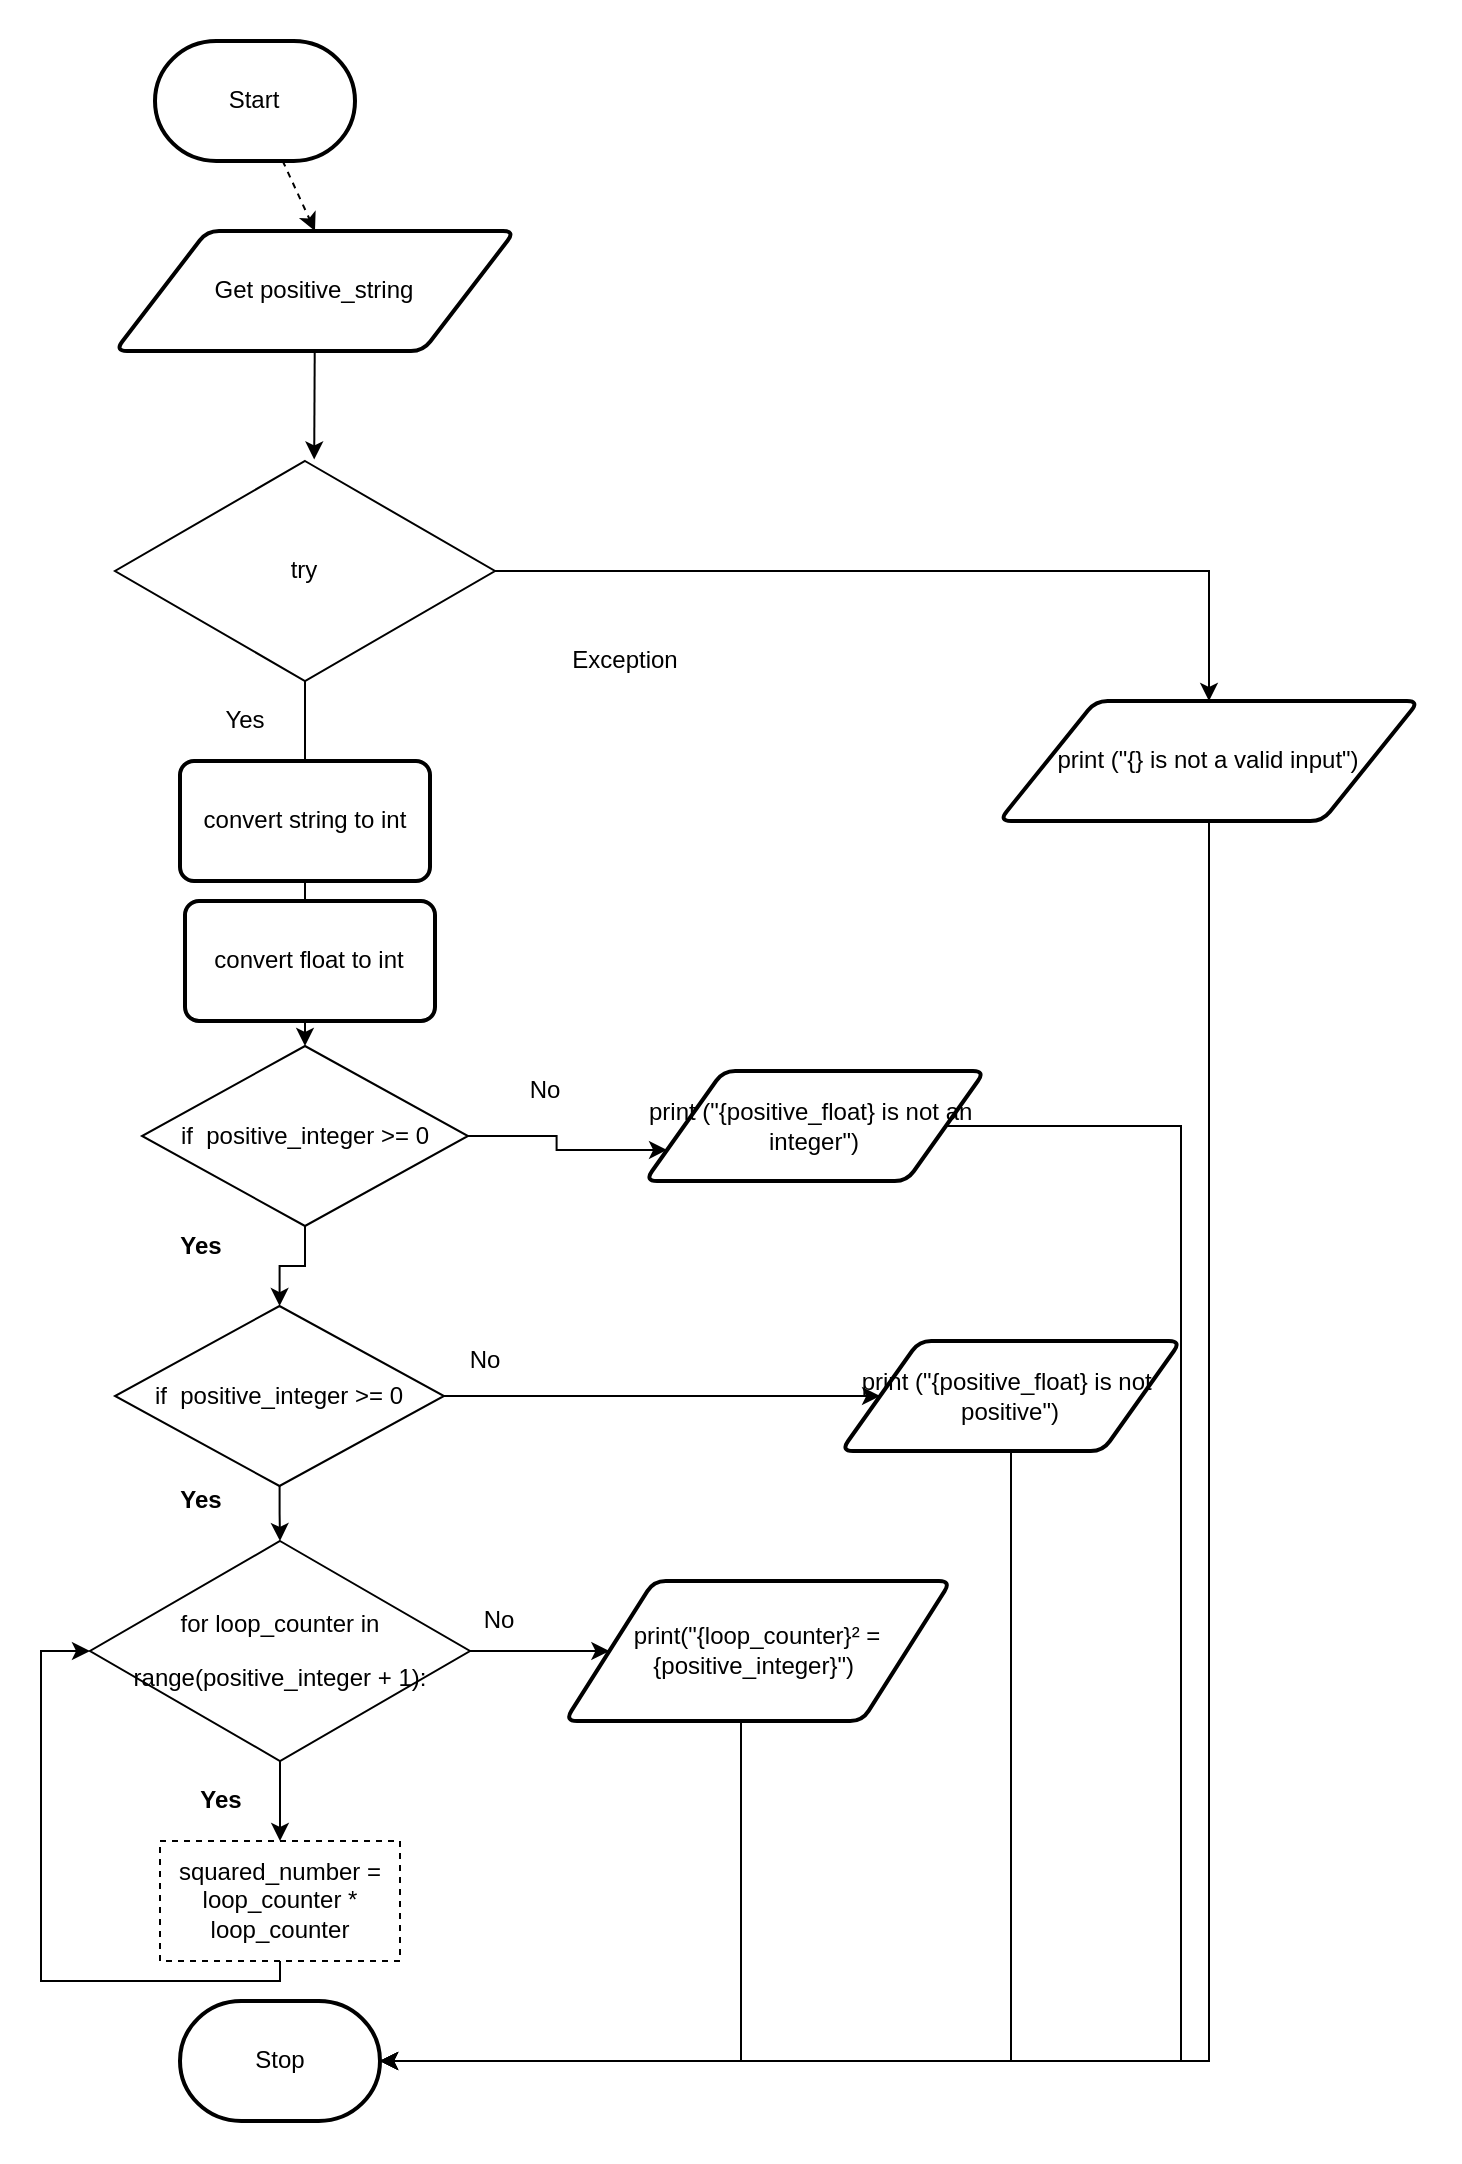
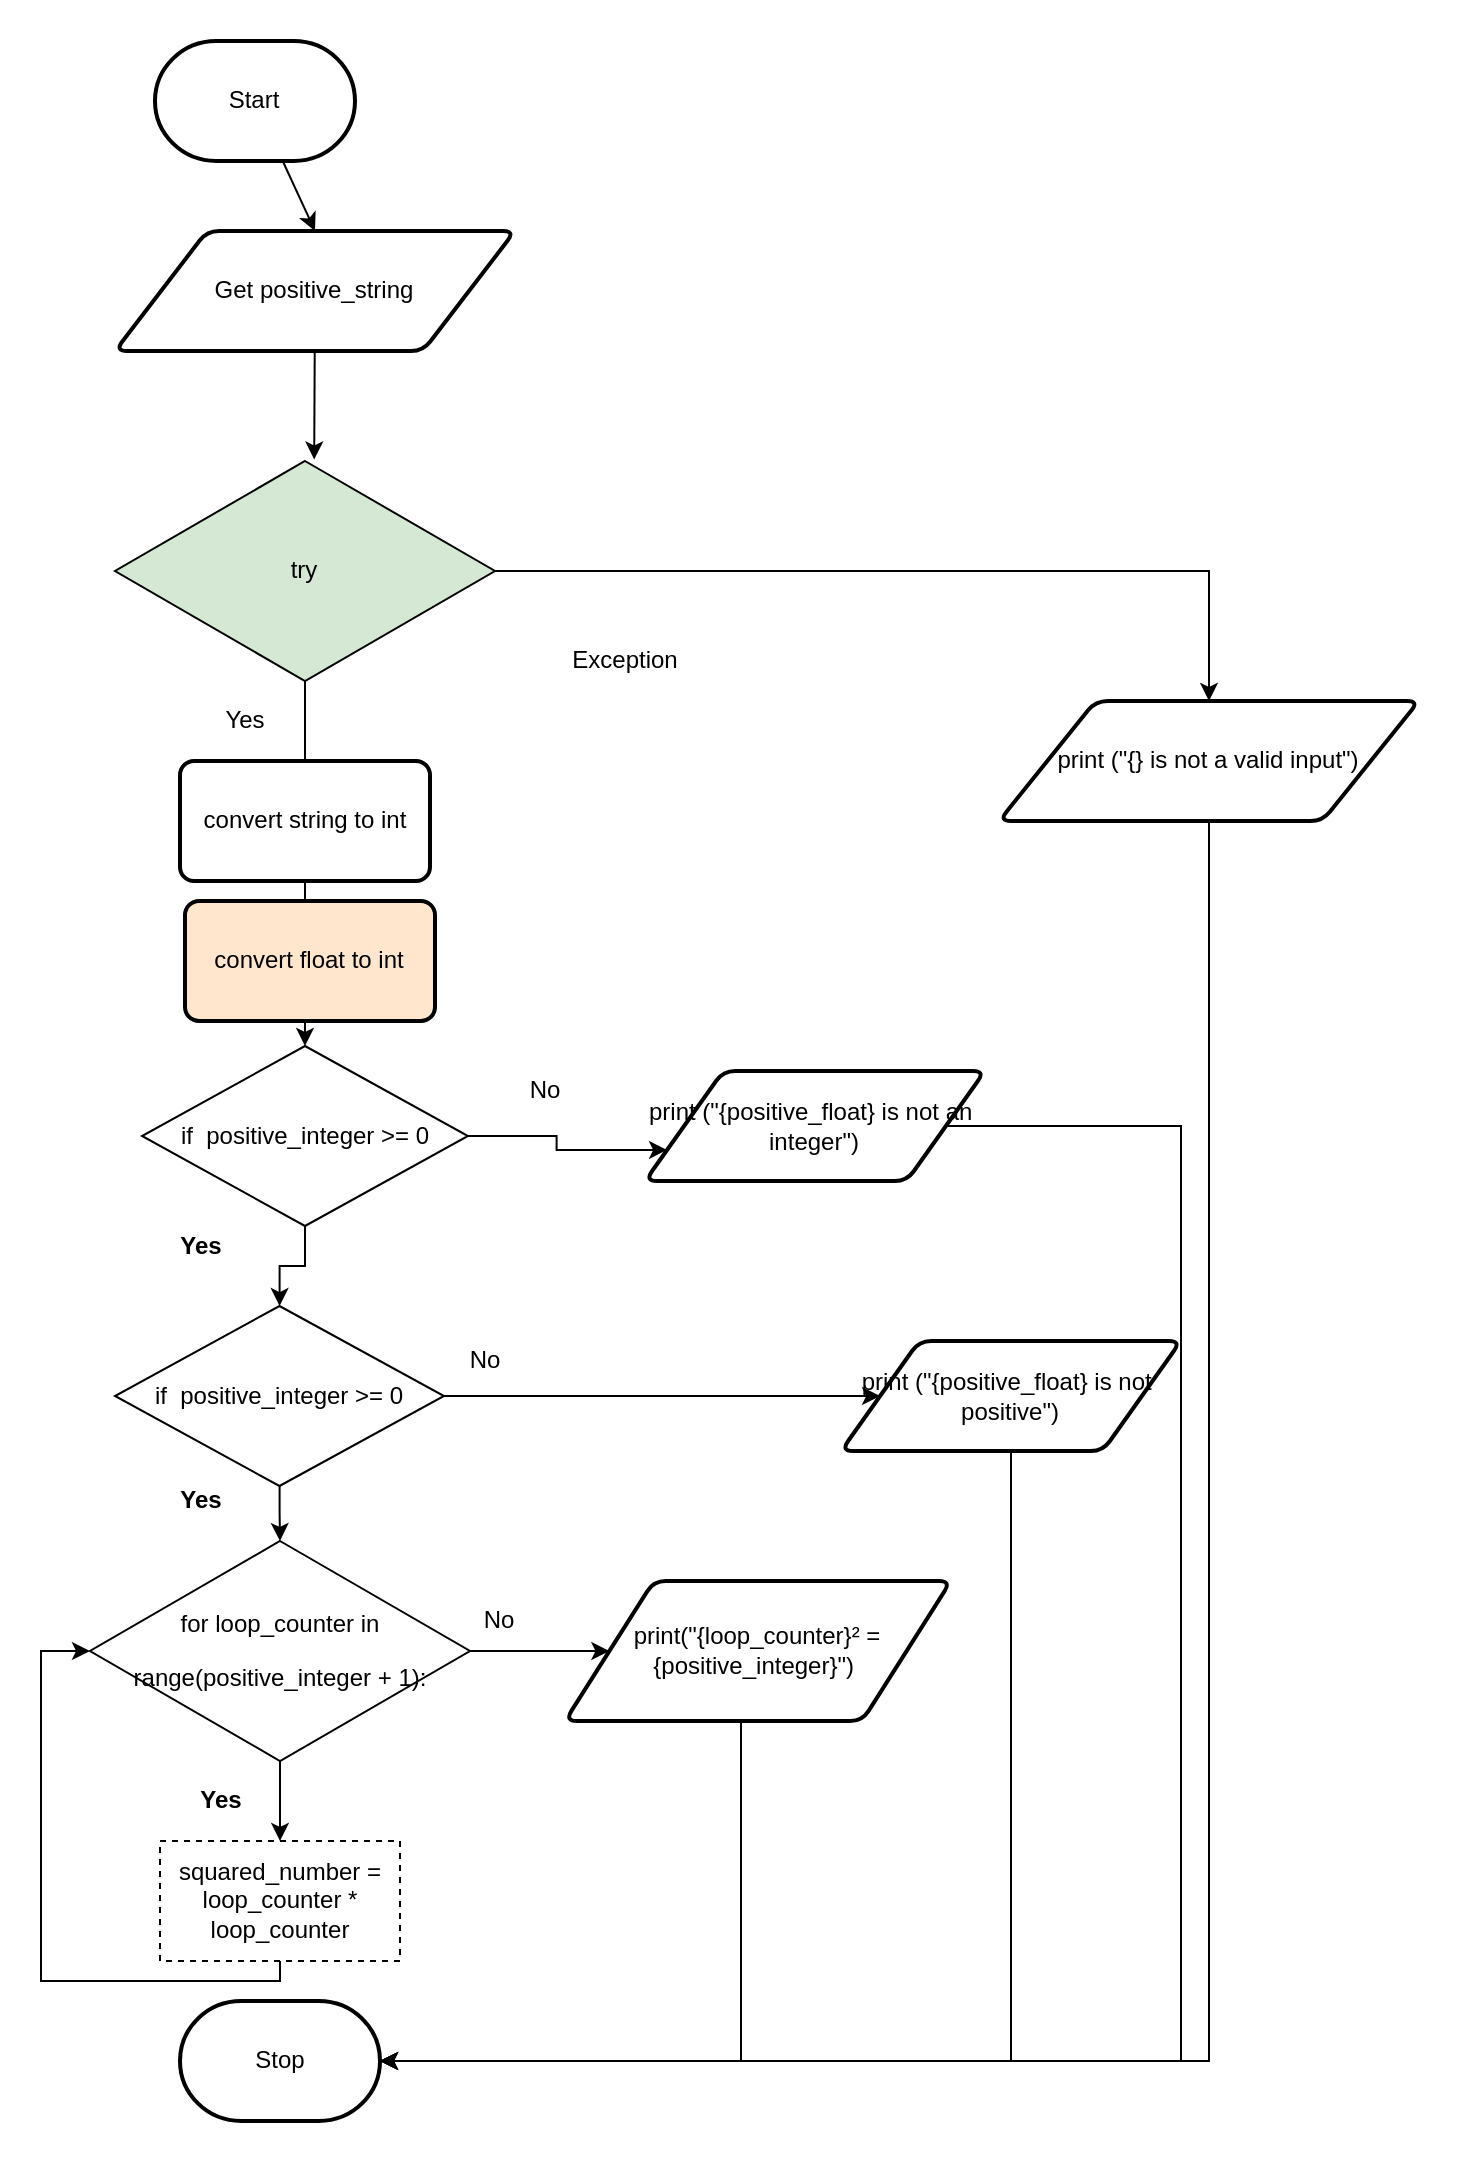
  <mxCell id="0" />
  <mxCell id="1" parent="0" />
  <mxCell id="2" style="edgeStyle=orthogonalEdgeStyle;rounded=0;html=1;entryX=0.5;entryY=0;entryDx=0;entryDy=0;fontFamily=Helvetica;fontSize=12;fontColor=#F0F0F0;" edge="1" parent="1" source="13" target="37"><mxGeometry relative="1" as="geometry" /></mxCell>
- <mxCell id="3" style="edgeStyle=none;html=1;entryX=0.5;entryY=0;entryDx=0;entryDy=0;dashed=1;" parent="1" source="4" target="6" edge="1"><mxGeometry relative="1" as="geometry" /></mxCell>
+ <mxCell id="3" style="edgeStyle=none;html=1;entryX=0.5;entryY=0;entryDx=0;entryDy=0;" parent="1" source="4" target="6" edge="1"><mxGeometry relative="1" as="geometry" /></mxCell>
  <mxCell id="4" value="Start" style="strokeWidth=2;html=1;shape=mxgraph.flowchart.terminator;whiteSpace=wrap;" parent="1" vertex="1"><mxGeometry x="77" y="20" width="100" height="60" as="geometry" /></mxCell>
  <mxCell id="5" style="edgeStyle=none;html=1;entryX=0.58;entryY=-0.013;entryDx=0;entryDy=0;entryPerimeter=0;" parent="1" source="6" edge="1"><mxGeometry relative="1" as="geometry"><mxPoint x="156.6" y="229.22" as="targetPoint" /></mxGeometry></mxCell>
  <mxCell id="6" value="Get positive_string" style="shape=parallelogram;html=1;strokeWidth=2;perimeter=parallelogramPerimeter;whiteSpace=wrap;rounded=1;arcSize=12;size=0.23;" parent="1" vertex="1"><mxGeometry x="57" y="115" width="200" height="60" as="geometry" /></mxCell>
  <mxCell id="7" style="edgeStyle=none;html=1;entryX=0.5;entryY=0;entryDx=0;entryDy=0;" parent="1" edge="1"><mxGeometry relative="1" as="geometry"><mxPoint x="147" y="290" as="sourcePoint" /><mxPoint x="152" y="330" as="targetPoint" /></mxGeometry></mxCell>
  <mxCell id="8" value="Stop" style="strokeWidth=2;html=1;shape=mxgraph.flowchart.terminator;whiteSpace=wrap;" parent="1" vertex="1"><mxGeometry x="89.5" y="1000" width="100" height="60" as="geometry" /></mxCell>
  <mxCell id="9" style="edgeStyle=none;html=1;" parent="1" source="10" edge="1"><mxGeometry relative="1" as="geometry"><mxPoint x="149.5" y="440" as="targetPoint" /></mxGeometry></mxCell>
  <mxCell id="10" value="convert string to int" style="rounded=1;whiteSpace=wrap;html=1;absoluteArcSize=1;arcSize=14;strokeWidth=2;" parent="1" vertex="1"><mxGeometry x="89.5" y="380" width="125" height="60" as="geometry" /></mxCell>
  <mxCell id="11" style="edgeStyle=orthogonalEdgeStyle;html=1;strokeColor=none;rounded=0;" parent="1" source="13" edge="1"><mxGeometry relative="1" as="geometry"><mxPoint x="337" y="285" as="targetPoint" /></mxGeometry></mxCell>
  <mxCell id="12" style="edgeStyle=orthogonalEdgeStyle;html=1;entryX=0.5;entryY=0;entryDx=0;entryDy=0;rounded=0;" parent="1" source="13" target="22" edge="1"><mxGeometry relative="1" as="geometry" /></mxCell>
- <mxCell id="13" value="try" style="rhombus;whiteSpace=wrap;html=1;" parent="1" vertex="1"><mxGeometry x="57" y="230" width="190" height="110" as="geometry" /></mxCell>
+ <mxCell id="13" value="try" style="rhombus;whiteSpace=wrap;html=1;fillColor=#d5e8d4;" parent="1" vertex="1"><mxGeometry x="57" y="230" width="190" height="110" as="geometry" /></mxCell>
  <mxCell id="14" value="Yes" style="text;html=1;resizable=0;autosize=1;align=center;verticalAlign=middle;points=[];fillColor=none;strokeColor=none;rounded=0;" parent="1" vertex="1"><mxGeometry x="102" y="350" width="40" height="20" as="geometry" /></mxCell>
  <mxCell id="15" value="Exception" style="text;html=1;resizable=0;autosize=1;align=center;verticalAlign=middle;points=[];fillColor=none;strokeColor=none;rounded=0;" parent="1" vertex="1"><mxGeometry x="277" y="320" width="70" height="20" as="geometry" /></mxCell>
  <mxCell id="16" style="edgeStyle=orthogonalEdgeStyle;rounded=0;html=1;entryX=0.5;entryY=0;entryDx=0;entryDy=0;fontFamily=Helvetica;fontSize=12;fontColor=#F0F0F0;" edge="1" parent="1" source="18" target="27"><mxGeometry relative="1" as="geometry" /></mxCell>
  <mxCell id="17" style="edgeStyle=orthogonalEdgeStyle;rounded=0;html=1;fontFamily=Helvetica;fontSize=12;fontColor=#F0F0F0;" edge="1" parent="1" source="18" target="24"><mxGeometry relative="1" as="geometry" /></mxCell>
  <mxCell id="18" value="if&amp;nbsp; positive_integer &amp;gt;= 0" style="rhombus;whiteSpace=wrap;html=1;direction=west;" parent="1" vertex="1"><mxGeometry x="57" y="652.5" width="164.5" height="90" as="geometry" /></mxCell>
  <mxCell id="19" value="Yes" style="text;html=1;resizable=0;autosize=1;align=center;verticalAlign=middle;points=[];fillColor=none;strokeColor=none;rounded=0;fontStyle=1" parent="1" vertex="1"><mxGeometry x="89.5" y="890" width="40" height="20" as="geometry" /></mxCell>
  <mxCell id="20" value="No" style="text;html=1;resizable=0;autosize=1;align=center;verticalAlign=middle;points=[];fillColor=none;strokeColor=none;rounded=0;" parent="1" vertex="1"><mxGeometry x="227" y="670" width="30" height="20" as="geometry" /></mxCell>
  <mxCell id="21" style="edgeStyle=orthogonalEdgeStyle;rounded=0;html=1;entryX=1;entryY=0.5;entryDx=0;entryDy=0;entryPerimeter=0;fontFamily=Helvetica;fontSize=12;fontColor=#F0F0F0;" edge="1" parent="1" source="22" target="8"><mxGeometry relative="1" as="geometry"><Array as="points"><mxPoint x="604" y="1030" /></Array></mxGeometry></mxCell>
  <mxCell id="22" value="print (&quot;{} is not a valid input&quot;)" style="shape=parallelogram;html=1;strokeWidth=2;perimeter=parallelogramPerimeter;whiteSpace=wrap;rounded=1;arcSize=12;size=0.23;" parent="1" vertex="1"><mxGeometry x="499" y="350" width="210" height="60" as="geometry" /></mxCell>
  <mxCell id="23" style="edgeStyle=orthogonalEdgeStyle;rounded=0;html=1;entryX=1;entryY=0.5;entryDx=0;entryDy=0;entryPerimeter=0;fontFamily=Helvetica;fontSize=12;fontColor=#F0F0F0;" edge="1" parent="1" source="24" target="8"><mxGeometry relative="1" as="geometry"><Array as="points"><mxPoint x="505" y="1030" /></Array></mxGeometry></mxCell>
  <mxCell id="24" value="&lt;font style=&quot;font-size: 12px&quot;&gt;print (&quot;{positive_float} is not&amp;nbsp; positive&quot;)&lt;/font&gt;" style="shape=parallelogram;html=1;strokeWidth=2;perimeter=parallelogramPerimeter;whiteSpace=wrap;rounded=1;arcSize=12;size=0.23;" parent="1" vertex="1"><mxGeometry x="420" y="670" width="170" height="55" as="geometry" /></mxCell>
  <mxCell id="25" style="edgeStyle=orthogonalEdgeStyle;rounded=0;html=1;fontFamily=Helvetica;fontSize=12;fontColor=#F0F0F0;" edge="1" parent="1" source="27" target="31"><mxGeometry relative="1" as="geometry" /></mxCell>
  <mxCell id="26" style="edgeStyle=orthogonalEdgeStyle;rounded=0;html=1;entryX=0.5;entryY=0;entryDx=0;entryDy=0;fontFamily=Helvetica;fontSize=12;fontColor=#F0F0F0;" edge="1" parent="1" source="27" target="33"><mxGeometry relative="1" as="geometry" /></mxCell>
  <mxCell id="27" value="&lt;div style=&quot;line-height: 27px&quot;&gt;for loop_counter in range(positive_integer + 1):&lt;/div&gt;" style="rhombus;whiteSpace=wrap;html=1;" parent="1" vertex="1"><mxGeometry x="44.5" y="770" width="190" height="110" as="geometry" /></mxCell>
  <mxCell id="28" value="Yes" style="text;html=1;resizable=0;autosize=1;align=center;verticalAlign=middle;points=[];fillColor=none;strokeColor=none;rounded=0;fontStyle=1" parent="1" vertex="1"><mxGeometry x="79.5" y="740" width="40" height="20" as="geometry" /></mxCell>
  <mxCell id="29" value="No" style="text;html=1;resizable=0;autosize=1;align=center;verticalAlign=middle;points=[];fillColor=none;strokeColor=none;rounded=0;" parent="1" vertex="1"><mxGeometry x="233.5" y="800" width="30" height="20" as="geometry" /></mxCell>
  <mxCell id="30" style="edgeStyle=orthogonalEdgeStyle;rounded=0;html=1;entryX=1;entryY=0.5;entryDx=0;entryDy=0;entryPerimeter=0;fontFamily=Helvetica;fontSize=12;fontColor=#F0F0F0;" edge="1" parent="1" source="31" target="8"><mxGeometry relative="1" as="geometry"><Array as="points"><mxPoint x="370" y="1030" /></Array></mxGeometry></mxCell>
  <mxCell id="31" value="&lt;font style=&quot;font-size: 12px&quot;&gt;&lt;font style=&quot;font-size: 12px&quot;&gt;print(&quot;{loop_counter}&lt;span style=&quot;font-family: &amp;#34;arial&amp;#34; , sans-serif ; text-align: left&quot;&gt;² = {positive_integer}&quot;)&lt;/span&gt;&lt;/font&gt;&lt;span style=&quot;font-family: &amp;#34;arial&amp;#34; , sans-serif ; text-align: left&quot;&gt;&amp;nbsp;&lt;/span&gt;&lt;/font&gt;" style="shape=parallelogram;html=1;strokeWidth=2;perimeter=parallelogramPerimeter;whiteSpace=wrap;rounded=1;arcSize=12;size=0.23;" parent="1" vertex="1"><mxGeometry x="282" y="790" width="193" height="70" as="geometry" /></mxCell>
  <mxCell id="32" style="edgeStyle=orthogonalEdgeStyle;rounded=0;html=1;entryX=0;entryY=0.5;entryDx=0;entryDy=0;fontFamily=Helvetica;fontSize=12;fontColor=#F0F0F0;" edge="1" parent="1" source="33" target="27"><mxGeometry relative="1" as="geometry"><Array as="points"><mxPoint x="140" y="990" /><mxPoint x="20" y="990" /><mxPoint x="20" y="825" /></Array></mxGeometry></mxCell>
  <mxCell id="33" value="squared_number = loop_counter * loop_counter" style="rounded=0;whiteSpace=wrap;html=1;dashed=1;" parent="1" vertex="1"><mxGeometry x="79.5" y="920" width="120" height="60" as="geometry" /></mxCell>
- <mxCell id="34" value="convert float to int" style="rounded=1;whiteSpace=wrap;html=1;absoluteArcSize=1;arcSize=14;strokeWidth=2;" vertex="1" parent="1"><mxGeometry x="92" y="450" width="125" height="60" as="geometry" /></mxCell>
+ <mxCell id="34" value="convert float to int" style="rounded=1;whiteSpace=wrap;html=1;absoluteArcSize=1;arcSize=14;strokeWidth=2;fillColor=#ffe6cc;" vertex="1" parent="1"><mxGeometry x="92" y="450" width="125" height="60" as="geometry" /></mxCell>
  <mxCell id="35" style="edgeStyle=orthogonalEdgeStyle;rounded=0;html=1;fontFamily=Helvetica;fontSize=12;fontColor=#F0F0F0;" edge="1" parent="1" source="37" target="18"><mxGeometry relative="1" as="geometry" /></mxCell>
  <mxCell id="36" style="edgeStyle=orthogonalEdgeStyle;rounded=0;html=1;entryX=0;entryY=0.75;entryDx=0;entryDy=0;fontFamily=Helvetica;fontSize=12;fontColor=#F0F0F0;" edge="1" parent="1" source="37" target="39"><mxGeometry relative="1" as="geometry" /></mxCell>
  <mxCell id="37" value="if&amp;nbsp; positive_integer &amp;gt;= 0" style="rhombus;whiteSpace=wrap;html=1;" vertex="1" parent="1"><mxGeometry x="70.5" y="522.5" width="163" height="90" as="geometry" /></mxCell>
  <mxCell id="38" style="edgeStyle=orthogonalEdgeStyle;rounded=0;html=1;entryX=1;entryY=0.5;entryDx=0;entryDy=0;entryPerimeter=0;fontFamily=Helvetica;fontSize=12;fontColor=#F0F0F0;" edge="1" parent="1" source="39" target="8"><mxGeometry relative="1" as="geometry"><Array as="points"><mxPoint x="590" y="563" /><mxPoint x="590" y="1030" /></Array></mxGeometry></mxCell>
  <mxCell id="39" value="&lt;font style=&quot;font-size: 12px&quot;&gt;print (&quot;{positive_float} is not an&amp;nbsp; integer&quot;)&lt;/font&gt;" style="shape=parallelogram;html=1;strokeWidth=2;perimeter=parallelogramPerimeter;whiteSpace=wrap;rounded=1;arcSize=12;size=0.23;" vertex="1" parent="1"><mxGeometry x="322" y="535" width="170" height="55" as="geometry" /></mxCell>
  <mxCell id="40" value="No" style="text;html=1;resizable=0;autosize=1;align=center;verticalAlign=middle;points=[];fillColor=none;strokeColor=none;rounded=0;" vertex="1" parent="1"><mxGeometry x="257" y="535" width="30" height="20" as="geometry" /></mxCell>
  <mxCell id="41" value="Yes" style="text;html=1;resizable=0;autosize=1;align=center;verticalAlign=middle;points=[];fillColor=none;strokeColor=none;rounded=0;fontStyle=1" vertex="1" parent="1"><mxGeometry x="79.5" y="612.5" width="40" height="20" as="geometry" /></mxCell>
